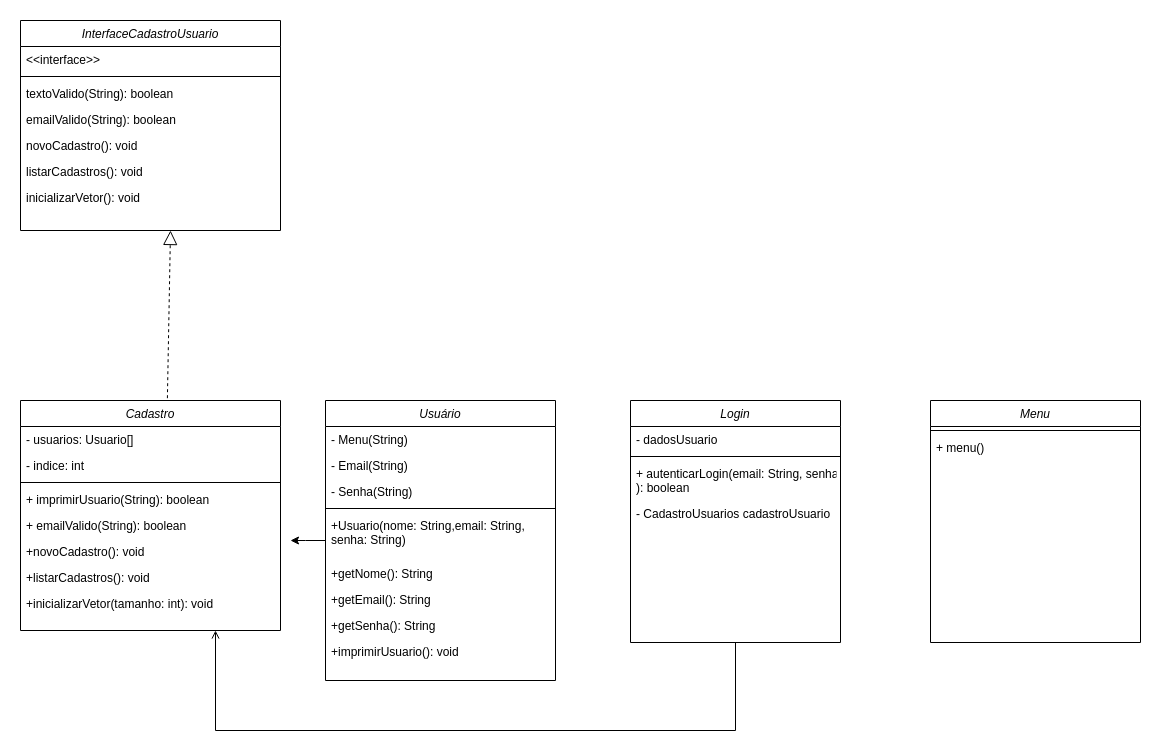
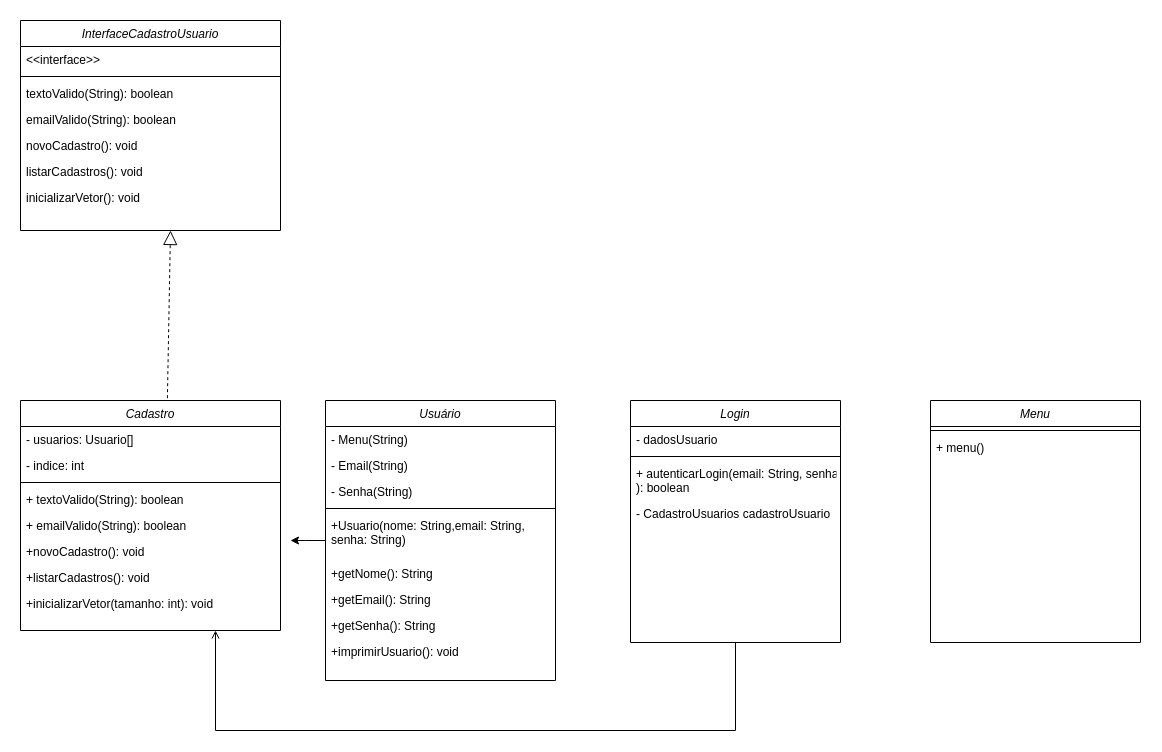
  <mxCell id="0" />
  <mxCell id="1" parent="0" />
  <mxCell id="2" value="Cadastro" style="swimlane;fontStyle=2;align=center;verticalAlign=top;childLayout=stackLayout;horizontal=1;startSize=26;horizontalStack=0;resizeParent=1;resizeLast=0;collapsible=1;marginBottom=0;rounded=0;shadow=0;strokeWidth=1;" parent="1" vertex="1"><mxGeometry x="20" y="400" width="260" height="230" as="geometry"><mxRectangle x="220" y="120" width="160" height="26" as="alternateBounds" /></mxGeometry></mxCell>
  <mxCell id="3" value="- usuarios: Usuario[]" style="text;align=left;verticalAlign=top;spacingLeft=4;spacingRight=4;overflow=hidden;rotatable=0;points=[[0,0.5],[1,0.5]];portConstraint=eastwest;" parent="2" vertex="1"><mxGeometry y="26" width="260" height="26" as="geometry" /></mxCell>
  <mxCell id="4" value="- indice: int" style="text;align=left;verticalAlign=top;spacingLeft=4;spacingRight=4;overflow=hidden;rotatable=0;points=[[0,0.5],[1,0.5]];portConstraint=eastwest;" parent="2" vertex="1"><mxGeometry y="52" width="260" height="26" as="geometry" /></mxCell>
  <mxCell id="5" value="" style="line;html=1;strokeWidth=1;align=left;verticalAlign=middle;spacingTop=-1;spacingLeft=3;spacingRight=3;rotatable=0;labelPosition=right;points=[];portConstraint=eastwest;" parent="2" vertex="1"><mxGeometry y="78" width="260" height="8" as="geometry" /></mxCell>
- <mxCell id="6" value="+ imprimirUsuario(String): boolean" style="text;align=left;verticalAlign=top;spacingLeft=4;spacingRight=4;overflow=hidden;rotatable=0;points=[[0,0.5],[1,0.5]];portConstraint=eastwest;" parent="2" vertex="1"><mxGeometry y="86" width="260" height="26" as="geometry" /></mxCell>
+ <mxCell id="6" value="+ textoValido(String): boolean" style="text;align=left;verticalAlign=top;spacingLeft=4;spacingRight=4;overflow=hidden;rotatable=0;points=[[0,0.5],[1,0.5]];portConstraint=eastwest;" parent="2" vertex="1"><mxGeometry y="86" width="260" height="26" as="geometry" /></mxCell>
  <mxCell id="7" value="+ emailValido(String): boolean" style="text;align=left;verticalAlign=top;spacingLeft=4;spacingRight=4;overflow=hidden;rotatable=0;points=[[0,0.5],[1,0.5]];portConstraint=eastwest;" parent="2" vertex="1"><mxGeometry y="112" width="260" height="26" as="geometry" /></mxCell>
  <mxCell id="8" value="+novoCadastro(): void" style="text;align=left;verticalAlign=top;spacingLeft=4;spacingRight=4;overflow=hidden;rotatable=0;points=[[0,0.5],[1,0.5]];portConstraint=eastwest;" parent="2" vertex="1"><mxGeometry y="138" width="260" height="26" as="geometry" /></mxCell>
  <mxCell id="9" value="+listarCadastros(): void" style="text;align=left;verticalAlign=top;spacingLeft=4;spacingRight=4;overflow=hidden;rotatable=0;points=[[0,0.5],[1,0.5]];portConstraint=eastwest;" parent="2" vertex="1"><mxGeometry y="164" width="260" height="26" as="geometry" /></mxCell>
  <mxCell id="10" value="+inicializarVetor(tamanho: int): void" style="text;align=left;verticalAlign=top;spacingLeft=4;spacingRight=4;overflow=hidden;rotatable=0;points=[[0,0.5],[1,0.5]];portConstraint=eastwest;" parent="2" vertex="1"><mxGeometry y="190" width="260" height="26" as="geometry" /></mxCell>
  <mxCell id="11" style="edgeStyle=orthogonalEdgeStyle;rounded=0;orthogonalLoop=1;jettySize=auto;html=1;entryX=0.75;entryY=1;entryDx=0;entryDy=0;exitX=0.5;exitY=1;exitDx=0;exitDy=0;endArrow=open;" parent="1" source="12" target="2" edge="1"><mxGeometry relative="1" as="geometry"><Array as="points"><mxPoint x="735" y="730" /><mxPoint x="215" y="730" /></Array></mxGeometry></mxCell>
  <mxCell id="12" value="Login" style="swimlane;fontStyle=2;align=center;verticalAlign=top;childLayout=stackLayout;horizontal=1;startSize=26;horizontalStack=0;resizeParent=1;resizeLast=0;collapsible=1;marginBottom=0;rounded=0;shadow=0;strokeWidth=1;" parent="1" vertex="1"><mxGeometry x="630" y="400" width="210" height="242" as="geometry"><mxRectangle x="220" y="120" width="160" height="26" as="alternateBounds" /></mxGeometry></mxCell>
  <mxCell id="13" value="- dadosUsuario" style="text;align=left;verticalAlign=top;spacingLeft=4;spacingRight=4;overflow=hidden;rotatable=0;points=[[0,0.5],[1,0.5]];portConstraint=eastwest;rounded=0;shadow=0;html=0;" parent="12" vertex="1"><mxGeometry y="26" width="210" height="26" as="geometry" /></mxCell>
  <mxCell id="14" value="" style="line;html=1;strokeWidth=1;align=left;verticalAlign=middle;spacingTop=-1;spacingLeft=3;spacingRight=3;rotatable=0;labelPosition=right;points=[];portConstraint=eastwest;" parent="12" vertex="1"><mxGeometry y="52" width="210" height="8" as="geometry" /></mxCell>
  <mxCell id="15" value="+ autenticarLogin(email: String, senha: String&#10;): boolean" style="text;align=left;verticalAlign=top;spacingLeft=4;spacingRight=4;overflow=hidden;rotatable=0;points=[[0,0.5],[1,0.5]];portConstraint=eastwest;" parent="12" vertex="1"><mxGeometry y="60" width="210" height="40" as="geometry" /></mxCell>
  <mxCell id="16" value="- CadastroUsuarios cadastroUsuario" style="text;align=left;verticalAlign=top;spacingLeft=4;spacingRight=4;overflow=hidden;rotatable=0;points=[[0,0.5],[1,0.5]];portConstraint=eastwest;rounded=0;shadow=0;html=0;" parent="12" vertex="1"><mxGeometry y="100" width="210" height="26" as="geometry" /></mxCell>
  <mxCell id="17" style="edgeStyle=orthogonalEdgeStyle;rounded=0;orthogonalLoop=1;jettySize=auto;html=1;" parent="1" source="18" edge="1"><mxGeometry relative="1" as="geometry"><mxPoint x="290" y="540" as="targetPoint" /></mxGeometry></mxCell>
  <mxCell id="18" value="Usuário" style="swimlane;fontStyle=2;align=center;verticalAlign=top;childLayout=stackLayout;horizontal=1;startSize=26;horizontalStack=0;resizeParent=1;resizeLast=0;collapsible=1;marginBottom=0;rounded=0;shadow=0;strokeWidth=1;" parent="1" vertex="1"><mxGeometry x="325" y="400" width="230" height="280" as="geometry"><mxRectangle x="220" y="120" width="160" height="26" as="alternateBounds" /></mxGeometry></mxCell>
  <mxCell id="19" value="- Menu(String)" style="text;align=left;verticalAlign=top;spacingLeft=4;spacingRight=4;overflow=hidden;rotatable=0;points=[[0,0.5],[1,0.5]];portConstraint=eastwest;rounded=0;shadow=0;html=0;" parent="18" vertex="1"><mxGeometry y="26" width="230" height="26" as="geometry" /></mxCell>
  <mxCell id="20" value="- Email(String)" style="text;align=left;verticalAlign=top;spacingLeft=4;spacingRight=4;overflow=hidden;rotatable=0;points=[[0,0.5],[1,0.5]];portConstraint=eastwest;rounded=0;shadow=0;html=0;" parent="18" vertex="1"><mxGeometry y="52" width="230" height="26" as="geometry" /></mxCell>
  <mxCell id="21" value="- Senha(String)" style="text;align=left;verticalAlign=top;spacingLeft=4;spacingRight=4;overflow=hidden;rotatable=0;points=[[0,0.5],[1,0.5]];portConstraint=eastwest;" parent="18" vertex="1"><mxGeometry y="78" width="230" height="26" as="geometry" /></mxCell>
  <mxCell id="22" value="" style="line;html=1;strokeWidth=1;align=left;verticalAlign=middle;spacingTop=-1;spacingLeft=3;spacingRight=3;rotatable=0;labelPosition=right;points=[];portConstraint=eastwest;" parent="18" vertex="1"><mxGeometry y="104" width="230" height="8" as="geometry" /></mxCell>
  <mxCell id="23" value="+Usuario(nome: String,email: String, &#10;senha: String)" style="text;align=left;verticalAlign=top;spacingLeft=4;spacingRight=4;overflow=hidden;rotatable=0;points=[[0,0.5],[1,0.5]];portConstraint=eastwest;" parent="18" vertex="1"><mxGeometry y="112" width="230" height="48" as="geometry" /></mxCell>
  <mxCell id="24" value="+getNome(): String" style="text;align=left;verticalAlign=top;spacingLeft=4;spacingRight=4;overflow=hidden;rotatable=0;points=[[0,0.5],[1,0.5]];portConstraint=eastwest;" parent="18" vertex="1"><mxGeometry y="160" width="230" height="26" as="geometry" /></mxCell>
  <mxCell id="25" value="+getEmail(): String" style="text;align=left;verticalAlign=top;spacingLeft=4;spacingRight=4;overflow=hidden;rotatable=0;points=[[0,0.5],[1,0.5]];portConstraint=eastwest;" parent="18" vertex="1"><mxGeometry y="186" width="230" height="26" as="geometry" /></mxCell>
  <mxCell id="26" value="+getSenha(): String" style="text;align=left;verticalAlign=top;spacingLeft=4;spacingRight=4;overflow=hidden;rotatable=0;points=[[0,0.5],[1,0.5]];portConstraint=eastwest;" parent="18" vertex="1"><mxGeometry y="212" width="230" height="26" as="geometry" /></mxCell>
  <mxCell id="27" value="+imprimirUsuario(): void" style="text;align=left;verticalAlign=top;spacingLeft=4;spacingRight=4;overflow=hidden;rotatable=0;points=[[0,0.5],[1,0.5]];portConstraint=eastwest;" parent="18" vertex="1"><mxGeometry y="238" width="230" height="26" as="geometry" /></mxCell>
  <mxCell id="28" value="InterfaceCadastroUsuario&#10;" style="swimlane;fontStyle=2;align=center;verticalAlign=top;childLayout=stackLayout;horizontal=1;startSize=26;horizontalStack=0;resizeParent=1;resizeLast=0;collapsible=1;marginBottom=0;rounded=0;shadow=0;strokeWidth=1;" parent="1" vertex="1"><mxGeometry x="20" y="20" width="260" height="210" as="geometry"><mxRectangle x="220" y="120" width="160" height="26" as="alternateBounds" /></mxGeometry></mxCell>
  <mxCell id="29" value="&lt;&lt;interface&gt;&gt; " style="text;align=left;verticalAlign=top;spacingLeft=4;spacingRight=4;overflow=hidden;rotatable=0;points=[[0,0.5],[1,0.5]];portConstraint=eastwest;rounded=0;shadow=0;html=0;" parent="28" vertex="1"><mxGeometry y="26" width="260" height="26" as="geometry" /></mxCell>
  <mxCell id="30" value="" style="line;html=1;strokeWidth=1;align=left;verticalAlign=middle;spacingTop=-1;spacingLeft=3;spacingRight=3;rotatable=0;labelPosition=right;points=[];portConstraint=eastwest;" parent="28" vertex="1"><mxGeometry y="52" width="260" height="8" as="geometry" /></mxCell>
  <mxCell id="31" value="textoValido(String): boolean" style="text;align=left;verticalAlign=top;spacingLeft=4;spacingRight=4;overflow=hidden;rotatable=0;points=[[0,0.5],[1,0.5]];portConstraint=eastwest;" parent="28" vertex="1"><mxGeometry y="60" width="260" height="26" as="geometry" /></mxCell>
  <mxCell id="32" value="emailValido(String): boolean" style="text;align=left;verticalAlign=top;spacingLeft=4;spacingRight=4;overflow=hidden;rotatable=0;points=[[0,0.5],[1,0.5]];portConstraint=eastwest;" parent="28" vertex="1"><mxGeometry y="86" width="260" height="26" as="geometry" /></mxCell>
  <mxCell id="33" value="novoCadastro(): void" style="text;align=left;verticalAlign=top;spacingLeft=4;spacingRight=4;overflow=hidden;rotatable=0;points=[[0,0.5],[1,0.5]];portConstraint=eastwest;" parent="28" vertex="1"><mxGeometry y="112" width="260" height="26" as="geometry" /></mxCell>
  <mxCell id="34" value="listarCadastros(): void" style="text;align=left;verticalAlign=top;spacingLeft=4;spacingRight=4;overflow=hidden;rotatable=0;points=[[0,0.5],[1,0.5]];portConstraint=eastwest;" parent="28" vertex="1"><mxGeometry y="138" width="260" height="26" as="geometry" /></mxCell>
  <mxCell id="35" value="inicializarVetor(): void" style="text;align=left;verticalAlign=top;spacingLeft=4;spacingRight=4;overflow=hidden;rotatable=0;points=[[0,0.5],[1,0.5]];portConstraint=eastwest;" parent="28" vertex="1"><mxGeometry y="164" width="260" height="26" as="geometry" /></mxCell>
  <mxCell id="36" value="" style="endArrow=block;dashed=1;endFill=0;endSize=12;html=1;rounded=0;exitX=0.565;exitY=-0.01;exitDx=0;exitDy=0;exitPerimeter=0;" parent="1" source="2" edge="1"><mxGeometry width="160" relative="1" as="geometry"><mxPoint x="260" y="330" as="sourcePoint" /><mxPoint x="170" y="230" as="targetPoint" /></mxGeometry></mxCell>
  <mxCell id="37" value="Menu" style="swimlane;fontStyle=2;align=center;verticalAlign=top;childLayout=stackLayout;horizontal=1;startSize=26;horizontalStack=0;resizeParent=1;resizeLast=0;collapsible=1;marginBottom=0;rounded=0;shadow=0;strokeWidth=1;" parent="1" vertex="1"><mxGeometry x="930" y="400" width="210" height="242" as="geometry"><mxRectangle x="220" y="120" width="160" height="26" as="alternateBounds" /></mxGeometry></mxCell>
  <mxCell id="38" value="" style="line;html=1;strokeWidth=1;align=left;verticalAlign=middle;spacingTop=-1;spacingLeft=3;spacingRight=3;rotatable=0;labelPosition=right;points=[];portConstraint=eastwest;" parent="37" vertex="1"><mxGeometry y="26" width="210" height="8" as="geometry" /></mxCell>
  <mxCell id="39" value="+ menu()" style="text;align=left;verticalAlign=top;spacingLeft=4;spacingRight=4;overflow=hidden;rotatable=0;points=[[0,0.5],[1,0.5]];portConstraint=eastwest;" parent="37" vertex="1"><mxGeometry y="34" width="210" height="26" as="geometry" /></mxCell>
